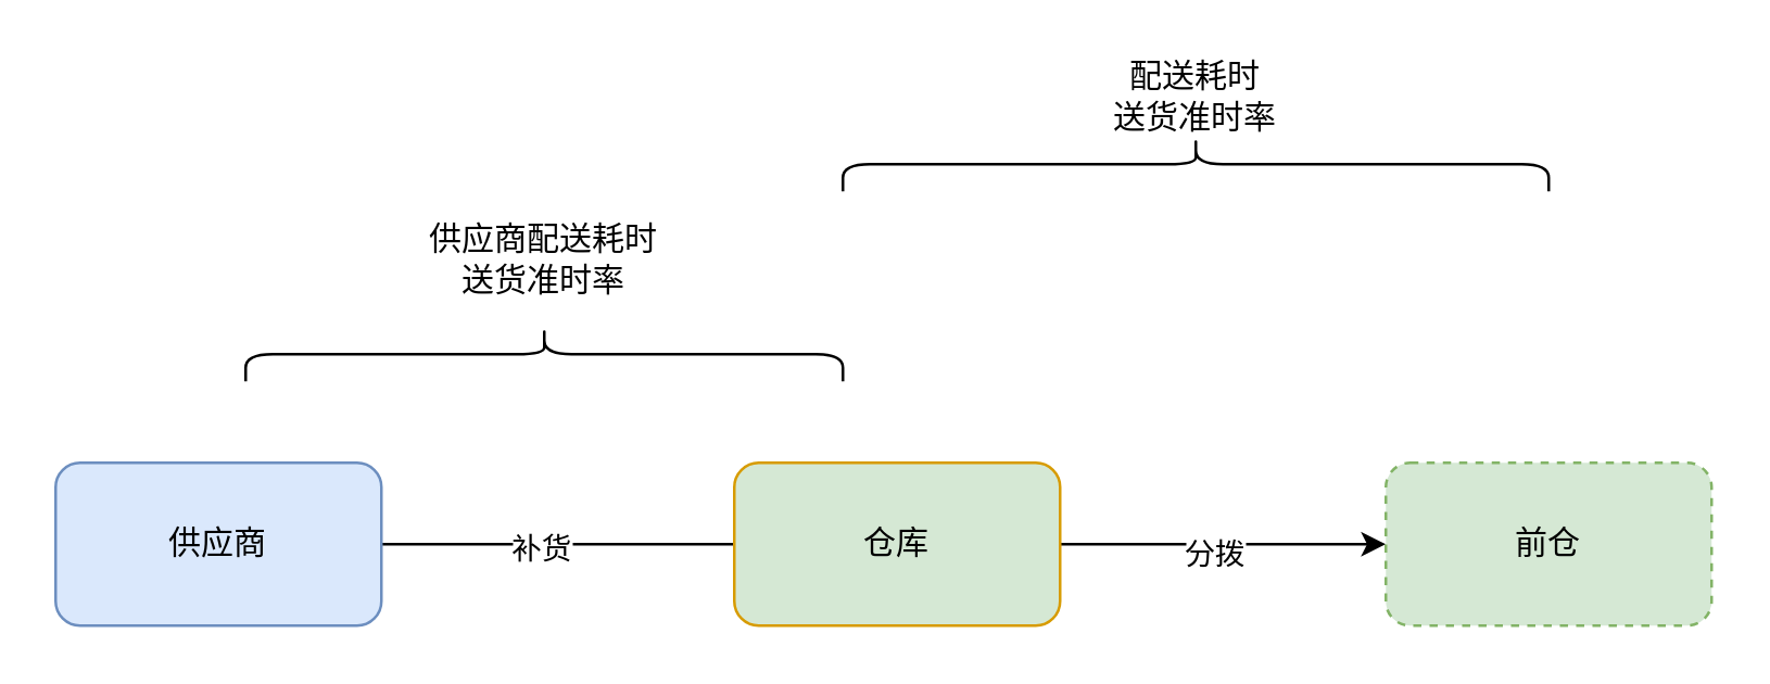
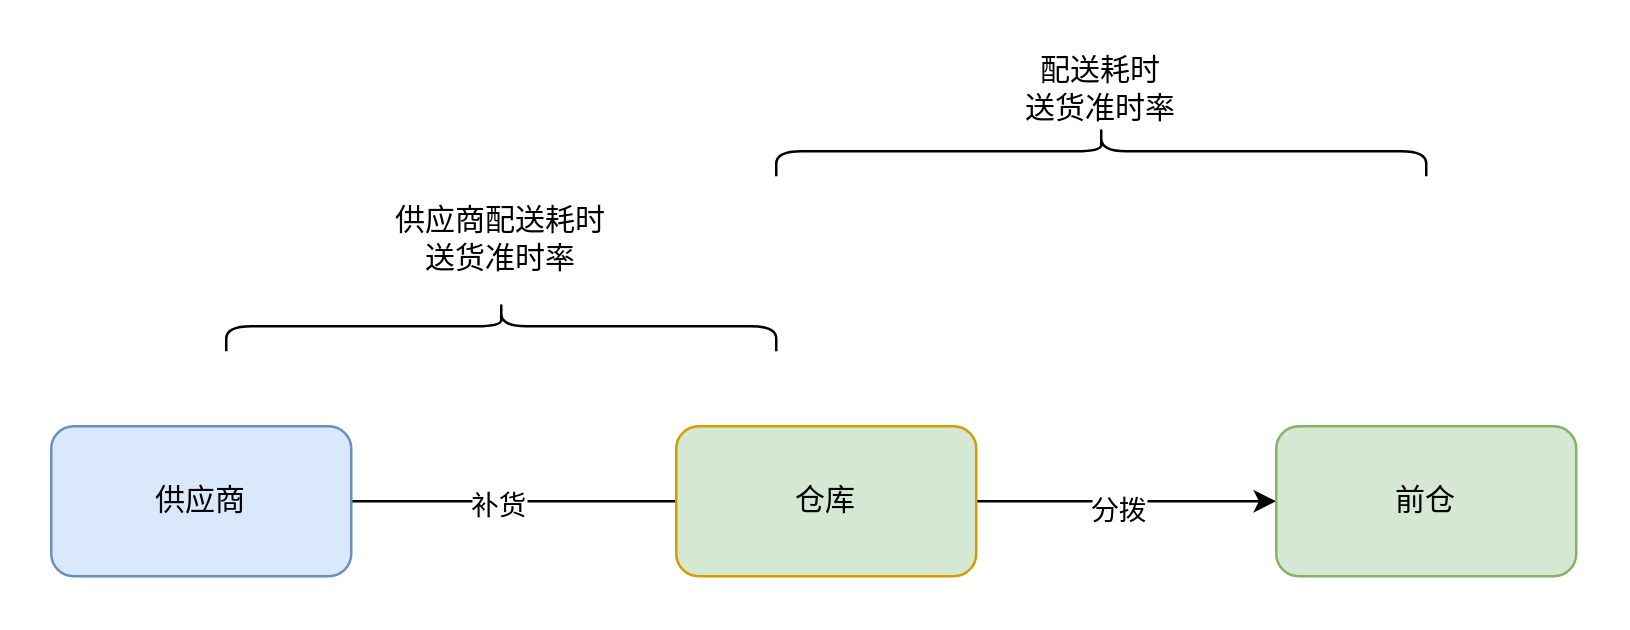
  <mxCell id="0" />
  <mxCell id="1" parent="0" />
  <mxCell id="2" value="" style="shape=curlyBracket;whiteSpace=wrap;html=1;rounded=1;labelPosition=left;verticalLabelPosition=middle;align=right;verticalAlign=middle;direction=south;" parent="1" vertex="1"><mxGeometry x="90" y="120" width="220" height="20" as="geometry" /></mxCell>
  <mxCell id="3" style="edgeStyle=orthogonalEdgeStyle;rounded=0;orthogonalLoop=1;jettySize=auto;html=1;exitX=1;exitY=0.5;exitDx=0;exitDy=0;entryX=0;entryY=0.5;entryDx=0;entryDy=0;endArrow=none;" parent="1" source="5" target="8" edge="1"><mxGeometry relative="1" as="geometry" /></mxCell>
  <mxCell id="4" value="补货" style="edgeLabel;html=1;align=center;verticalAlign=middle;resizable=0;points=[];" parent="3" vertex="1" connectable="0"><mxGeometry x="-0.108" y="-1" relative="1" as="geometry"><mxPoint as="offset" /></mxGeometry></mxCell>
  <mxCell id="5" value="供应商" style="rounded=1;whiteSpace=wrap;html=1;fillColor=#dae8fc;strokeColor=#6c8ebf;" parent="1" vertex="1"><mxGeometry x="20" y="170" width="120" height="60" as="geometry" /></mxCell>
  <mxCell id="6" style="edgeStyle=orthogonalEdgeStyle;rounded=0;orthogonalLoop=1;jettySize=auto;html=1;exitX=1;exitY=0.5;exitDx=0;exitDy=0;entryX=0;entryY=0.5;entryDx=0;entryDy=0;" parent="1" source="8" target="9" edge="1"><mxGeometry relative="1" as="geometry" /></mxCell>
  <mxCell id="7" value="分拨" style="edgeLabel;html=1;align=center;verticalAlign=middle;resizable=0;points=[];" parent="6" vertex="1" connectable="0"><mxGeometry x="-0.067" y="-3" relative="1" as="geometry"><mxPoint as="offset" /></mxGeometry></mxCell>
  <mxCell id="8" value="仓库" style="rounded=1;whiteSpace=wrap;html=1;fillColor=#d5e8d4;strokeColor=#d79b00;" parent="1" vertex="1"><mxGeometry x="270" y="170" width="120" height="60" as="geometry" /></mxCell>
- <mxCell id="9" value="前仓" style="rounded=1;whiteSpace=wrap;html=1;fillColor=#d5e8d4;strokeColor=#82b366;dashed=1;" parent="1" vertex="1"><mxGeometry x="510" y="170" width="120" height="60" as="geometry" /></mxCell>
+ <mxCell id="9" value="前仓" style="rounded=1;whiteSpace=wrap;html=1;fillColor=#d5e8d4;strokeColor=#82b366;" parent="1" vertex="1"><mxGeometry x="510" y="170" width="120" height="60" as="geometry" /></mxCell>
  <mxCell id="10" value="" style="shape=curlyBracket;whiteSpace=wrap;html=1;rounded=1;labelPosition=left;verticalLabelPosition=middle;align=right;verticalAlign=middle;direction=south;" parent="1" vertex="1"><mxGeometry x="310" y="50" width="260" height="20" as="geometry" /></mxCell>
  <mxCell id="11" value="&lt;div data-lake_diagram_content_editor_data=&quot;true&quot;&gt;供应商配送耗时&lt;/div&gt;&lt;span style=&quot;background-color: initial;&quot;&gt;送货准时率&lt;/span&gt;" style="text;html=1;align=center;verticalAlign=middle;whiteSpace=wrap;rounded=0;" parent="1" vertex="1"><mxGeometry x="135" y="80" width="130" height="30" as="geometry" /></mxCell>
  <mxCell id="12" value="&lt;div data-lake_diagram_content_editor_data=&quot;true&quot;&gt;配送耗时&lt;div&gt;送货准时率&lt;/div&gt;&lt;/div&gt;" style="text;html=1;align=center;verticalAlign=middle;whiteSpace=wrap;rounded=0;" parent="1" vertex="1"><mxGeometry x="390" y="20" width="100" height="30" as="geometry" /></mxCell>
